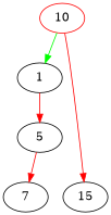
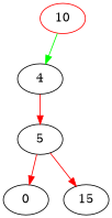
  digraph {
    edge [color=red]
    10 [color=red]
-   1
+   1 [label=4]
    5
    15
-   7
+   7 [label=0]
    10 -> 1 [color=green]
    1 -> 5
-   10 -> 15
+   5 -> 15
    5 -> 7
  }
